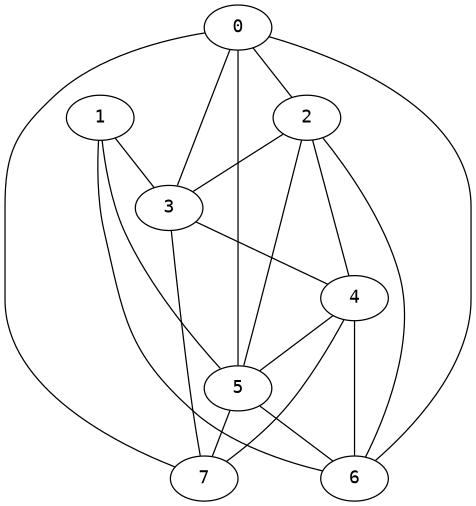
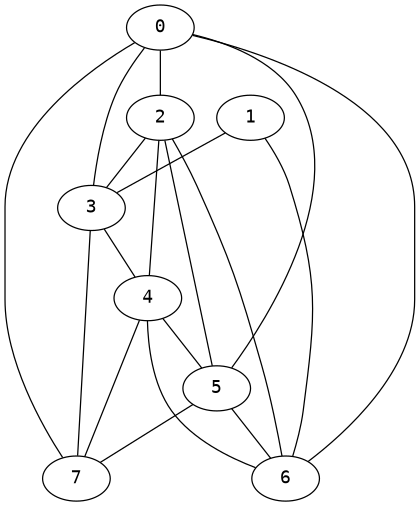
  graph {
    fontname="DejaVu Sans Mono"
    node [fontname="DejaVu Sans Mono"]
    edge [fontname="DejaVu Sans Mono"]
    0
    2
    3
    5
    6
    7
    4
    1
    0 -- 2
    0 -- 3
    0 -- 5
    0 -- 6
    0 -- 7
    2 -- 3
    2 -- 5
    2 -- 6
    2 -- 4
    3 -- 7
    3 -- 4
    5 -- 6
    5 -- 7
    4 -- 5
    4 -- 6
    4 -- 7
    1 -- 3
-   1 -- 5
    1 -- 6
  }
